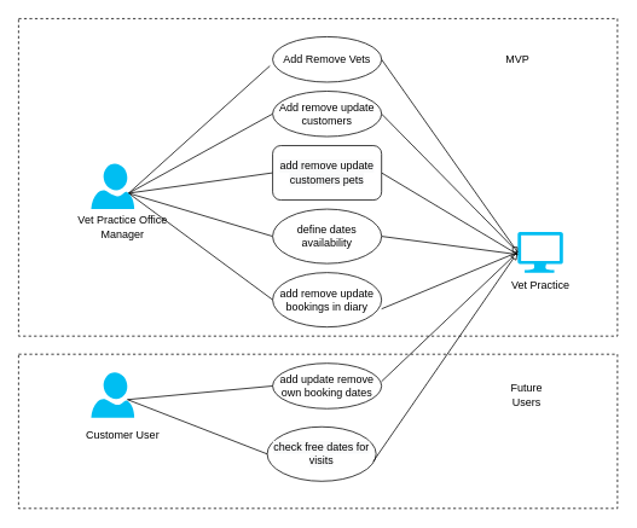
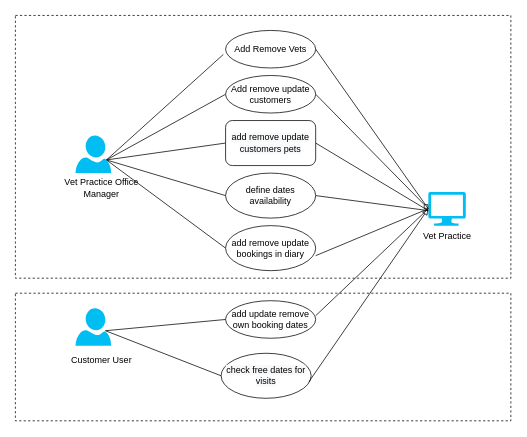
  <mxCell id="0" />
  <mxCell id="1" parent="0" />
  <mxCell id="2" value="Vet Practice Office Manager&lt;br&gt;" style="text;html=1;strokeColor=none;fillColor=none;align=center;verticalAlign=middle;whiteSpace=wrap;rounded=0;" vertex="1" parent="1"><mxGeometry x="80" y="200" width="110" height="100" as="geometry" /></mxCell>
  <mxCell id="3" style="edgeStyle=none;rounded=0;orthogonalLoop=1;jettySize=auto;html=1;exitX=0.87;exitY=0.65;exitDx=0;exitDy=0;exitPerimeter=0;entryX=0;entryY=0.5;entryDx=0;entryDy=0;endArrow=none;endFill=0;" edge="1" parent="1" source="7" target="14"><mxGeometry relative="1" as="geometry" /></mxCell>
  <mxCell id="4" style="edgeStyle=none;rounded=0;orthogonalLoop=1;jettySize=auto;html=1;exitX=0.87;exitY=0.65;exitDx=0;exitDy=0;exitPerimeter=0;entryX=0;entryY=0.5;entryDx=0;entryDy=0;endArrow=none;endFill=0;" edge="1" parent="1" source="7" target="16"><mxGeometry relative="1" as="geometry" /></mxCell>
  <mxCell id="5" style="edgeStyle=none;rounded=0;orthogonalLoop=1;jettySize=auto;html=1;exitX=0.87;exitY=0.65;exitDx=0;exitDy=0;exitPerimeter=0;entryX=0;entryY=0.5;entryDx=0;entryDy=0;endArrow=none;endFill=0;" edge="1" parent="1" source="7" target="18"><mxGeometry relative="1" as="geometry" /></mxCell>
  <mxCell id="6" style="edgeStyle=none;rounded=0;orthogonalLoop=1;jettySize=auto;html=1;exitX=0.87;exitY=0.65;exitDx=0;exitDy=0;exitPerimeter=0;entryX=0;entryY=0.5;entryDx=0;entryDy=0;endArrow=none;endFill=0;" edge="1" parent="1" source="7" target="19"><mxGeometry relative="1" as="geometry" /></mxCell>
  <mxCell id="7" value="" style="verticalLabelPosition=bottom;html=1;verticalAlign=top;align=center;strokeColor=none;fillColor=#00BEF2;shape=mxgraph.azure.user;" vertex="1" parent="1"><mxGeometry x="100" y="180" width="47.5" height="50" as="geometry" /></mxCell>
  <mxCell id="8" value="Vet Practice&lt;br&gt;" style="verticalLabelPosition=bottom;html=1;verticalAlign=top;align=center;strokeColor=none;fillColor=#00BEF2;shape=mxgraph.azure.computer;pointerEvents=1;" vertex="1" parent="1"><mxGeometry x="570" y="255" width="50" height="45" as="geometry" /></mxCell>
  <mxCell id="9" value="Customer User&lt;br&gt;" style="text;html=1;strokeColor=none;fillColor=none;align=center;verticalAlign=middle;whiteSpace=wrap;rounded=0;" vertex="1" parent="1"><mxGeometry x="80" y="430" width="110" height="100" as="geometry" /></mxCell>
  <mxCell id="10" value="" style="verticalLabelPosition=bottom;html=1;verticalAlign=top;align=center;strokeColor=none;fillColor=#00BEF2;shape=mxgraph.azure.user;" vertex="1" parent="1"><mxGeometry x="100" y="410" width="47.5" height="50" as="geometry" /></mxCell>
  <mxCell id="11" style="edgeStyle=none;rounded=0;orthogonalLoop=1;jettySize=auto;html=1;exitX=1;exitY=0.5;exitDx=0;exitDy=0;entryX=0;entryY=0.5;entryDx=0;entryDy=0;entryPerimeter=0;endArrow=none;endFill=0;" edge="1" parent="1" source="12" target="8"><mxGeometry relative="1" as="geometry" /></mxCell>
  <mxCell id="12" value="&lt;span&gt;Add Remove Vets&lt;/span&gt;" style="ellipse;whiteSpace=wrap;html=1;" vertex="1" parent="1"><mxGeometry x="300" y="40" width="120" height="50" as="geometry" /></mxCell>
  <mxCell id="13" style="edgeStyle=none;rounded=0;orthogonalLoop=1;jettySize=auto;html=1;exitX=1;exitY=0.5;exitDx=0;exitDy=0;entryX=0;entryY=0.5;entryDx=0;entryDy=0;entryPerimeter=0;endArrow=diamond;endFill=0;" edge="1" parent="1" source="14" target="8"><mxGeometry relative="1" as="geometry" /></mxCell>
  <mxCell id="14" value="&lt;span&gt;Add remove update customers&lt;/span&gt;" style="ellipse;whiteSpace=wrap;html=1;" vertex="1" parent="1"><mxGeometry x="300" y="100" width="120" height="50" as="geometry" /></mxCell>
  <mxCell id="15" style="edgeStyle=none;rounded=0;orthogonalLoop=1;jettySize=auto;html=1;exitX=1;exitY=0.5;exitDx=0;exitDy=0;endArrow=none;endFill=0;" edge="1" parent="1" source="16"><mxGeometry relative="1" as="geometry"><mxPoint x="570" y="280" as="targetPoint" /></mxGeometry></mxCell>
  <mxCell id="16" value="&lt;meta charset=&quot;utf-8&quot;&gt;&lt;span style=&quot;color: rgb(0, 0, 0); font-family: helvetica; font-size: 12px; font-style: normal; font-weight: 400; letter-spacing: normal; text-align: center; text-indent: 0px; text-transform: none; word-spacing: 0px; background-color: rgb(248, 249, 250); display: inline; float: none;&quot;&gt;add remove update customers pets&lt;/span&gt;" style="whiteSpace=wrap;html=1;rounded=1;" vertex="1" parent="1"><mxGeometry x="300" y="160" width="120" height="60" as="geometry" /></mxCell>
  <mxCell id="17" style="edgeStyle=none;rounded=0;orthogonalLoop=1;jettySize=auto;html=1;exitX=1;exitY=0.5;exitDx=0;exitDy=0;endArrow=none;endFill=0;" edge="1" parent="1" source="18"><mxGeometry relative="1" as="geometry"><mxPoint x="570" y="280" as="targetPoint" /></mxGeometry></mxCell>
  <mxCell id="18" value="&lt;span&gt;define dates availability&lt;/span&gt;" style="ellipse;whiteSpace=wrap;html=1;" vertex="1" parent="1"><mxGeometry x="300" y="230" width="120" height="60" as="geometry" /></mxCell>
  <mxCell id="19" value="&lt;span&gt;add remove update bookings in diary&lt;/span&gt;" style="ellipse;whiteSpace=wrap;html=1;" vertex="1" parent="1"><mxGeometry x="300" y="300" width="120" height="60" as="geometry" /></mxCell>
  <mxCell id="20" value="&lt;span&gt;add update remove own booking dates&lt;/span&gt;" style="ellipse;whiteSpace=wrap;html=1;" vertex="1" parent="1"><mxGeometry x="300" y="400" width="120" height="50" as="geometry" /></mxCell>
  <mxCell id="21" value="&lt;meta charset=&quot;utf-8&quot;&gt;&lt;span style=&quot;color: rgb(0, 0, 0); font-family: helvetica; font-size: 12px; font-style: normal; font-weight: 400; letter-spacing: normal; text-align: center; text-indent: 0px; text-transform: none; word-spacing: 0px; background-color: rgb(248, 249, 250); display: inline; float: none;&quot;&gt;check free dates for visits&lt;/span&gt;" style="ellipse;whiteSpace=wrap;html=1;" vertex="1" parent="1"><mxGeometry x="294" y="470" width="120" height="60" as="geometry" /></mxCell>
  <mxCell id="22" value="" style="endArrow=none;html=1;entryX=0;entryY=0.5;entryDx=0;entryDy=0;entryPerimeter=0;endFill=0;" edge="1" parent="1" target="8"><mxGeometry width="50" height="50" relative="1" as="geometry"><mxPoint x="420" y="340" as="sourcePoint" /><mxPoint x="470" y="290" as="targetPoint" /></mxGeometry></mxCell>
  <mxCell id="23" value="" style="endArrow=block;html=1;exitX=0.975;exitY=0.633;exitDx=0;exitDy=0;exitPerimeter=0;entryX=0;entryY=0.5;entryDx=0;entryDy=0;entryPerimeter=0;endFill=0;" edge="1" parent="1" source="21" target="8"><mxGeometry width="50" height="50" relative="1" as="geometry"><mxPoint x="420" y="500" as="sourcePoint" /><mxPoint x="460" y="450" as="targetPoint" /></mxGeometry></mxCell>
  <mxCell id="24" value="" style="endArrow=none;html=1;exitX=0.87;exitY=0.65;exitDx=0;exitDy=0;exitPerimeter=0;entryX=-0.025;entryY=0.64;entryDx=0;entryDy=0;entryPerimeter=0;endFill=0;" edge="1" parent="1" source="7" target="12"><mxGeometry width="50" height="50" relative="1" as="geometry"><mxPoint x="210" y="200" as="sourcePoint" /><mxPoint x="260" y="150" as="targetPoint" /></mxGeometry></mxCell>
  <mxCell id="25" value="" style="endArrow=none;html=1;entryX=0;entryY=0.5;entryDx=0;entryDy=0;entryPerimeter=0;endFill=0;" edge="1" parent="1" target="8"><mxGeometry width="50" height="50" relative="1" as="geometry"><mxPoint x="420" y="420" as="sourcePoint" /><mxPoint x="470" y="370" as="targetPoint" /></mxGeometry></mxCell>
  <mxCell id="26" value="" style="endArrow=none;html=1;entryX=0;entryY=0.5;entryDx=0;entryDy=0;" edge="1" parent="1" target="21"><mxGeometry width="50" height="50" relative="1" as="geometry"><mxPoint x="140" y="440" as="sourcePoint" /><mxPoint x="190" y="390" as="targetPoint" /></mxGeometry></mxCell>
  <mxCell id="27" value="" style="endArrow=none;html=1;entryX=0;entryY=0.5;entryDx=0;entryDy=0;" edge="1" parent="1" target="20"><mxGeometry width="50" height="50" relative="1" as="geometry"><mxPoint x="140" y="440" as="sourcePoint" /><mxPoint x="190" y="390" as="targetPoint" /></mxGeometry></mxCell>
  <mxCell id="28" value="" style="rounded=0;whiteSpace=wrap;html=1;dashed=1;fillColor=none;" vertex="1" parent="1"><mxGeometry x="20" y="20" width="660" height="350" as="geometry" /></mxCell>
  <mxCell id="29" value="" style="rounded=0;whiteSpace=wrap;html=1;dashed=1;fillColor=none;" vertex="1" parent="1"><mxGeometry x="20" y="390" width="660" height="170" as="geometry" /></mxCell>
- <mxCell id="30" value="MVP" style="text;html=1;strokeColor=none;fillColor=none;align=center;verticalAlign=middle;whiteSpace=wrap;rounded=0;dashed=1;" vertex="1" parent="1"><mxGeometry x="550" y="55" width="40" height="20" as="geometry" /></mxCell>
- <mxCell id="31" value="Future Users&lt;br&gt;" style="text;html=1;strokeColor=none;fillColor=none;align=center;verticalAlign=middle;whiteSpace=wrap;rounded=0;dashed=1;" vertex="1" parent="1"><mxGeometry x="560" y="425" width="40" height="20" as="geometry" /></mxCell>
